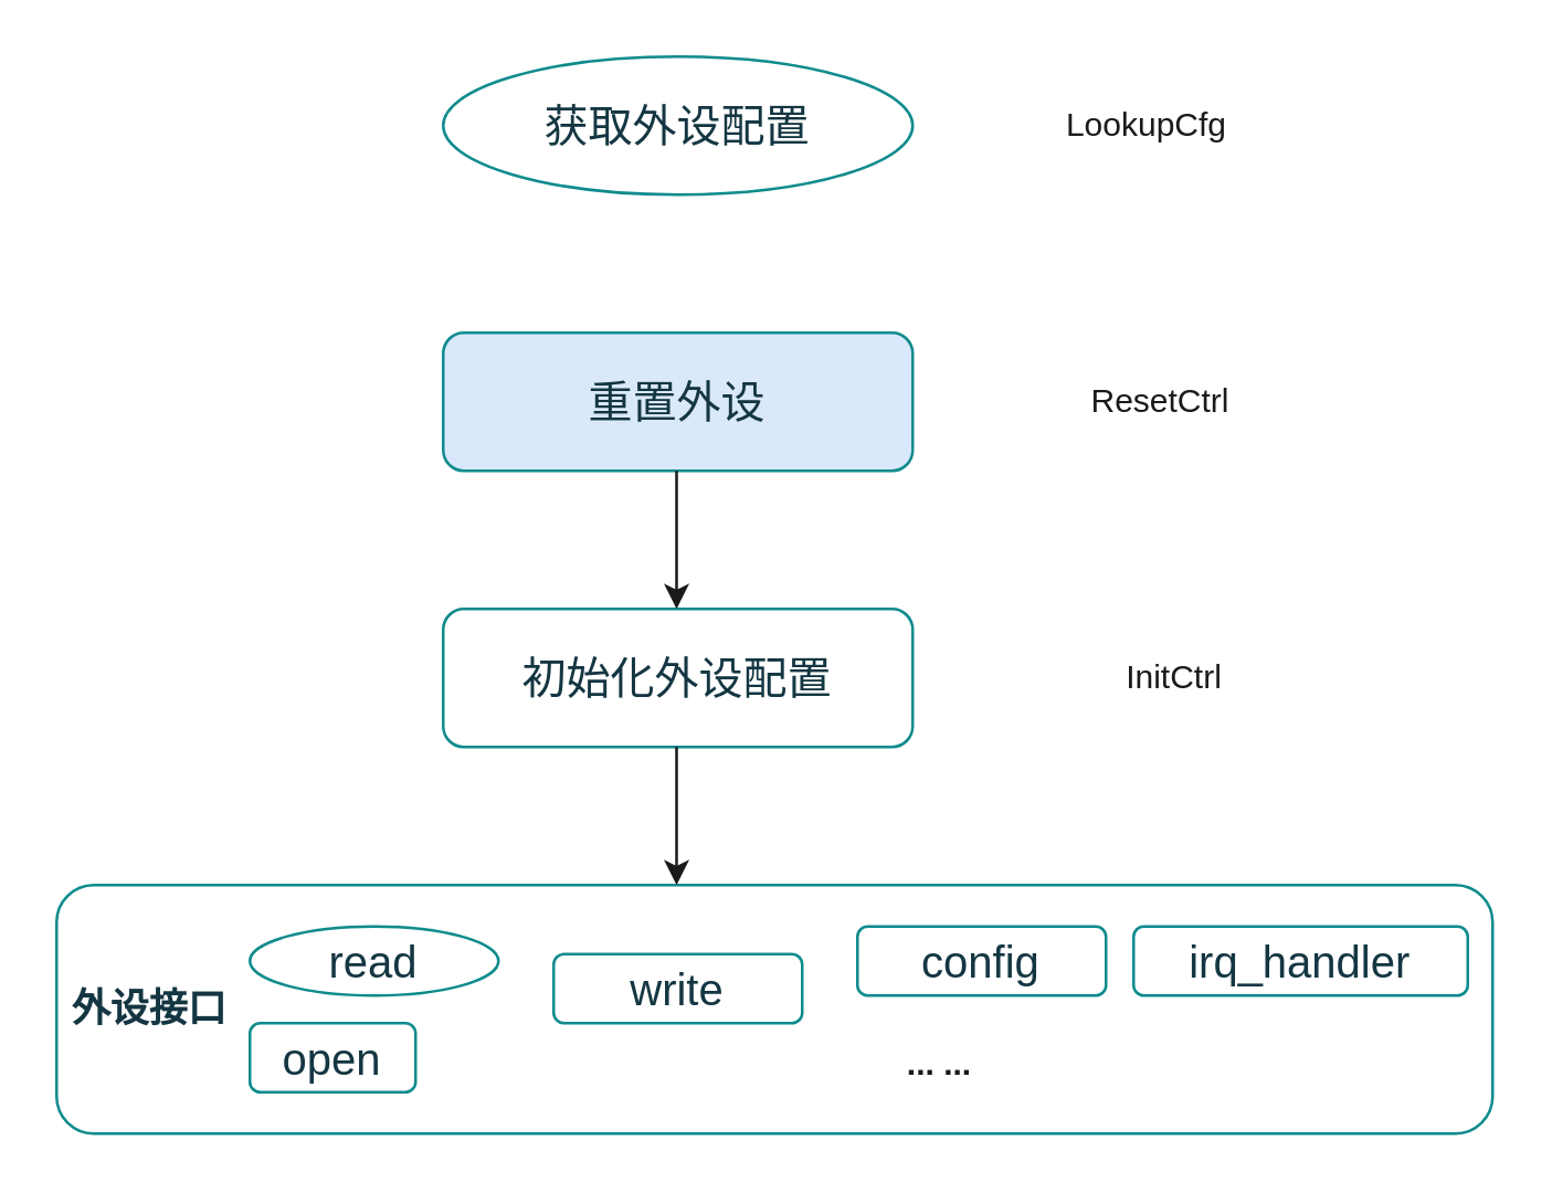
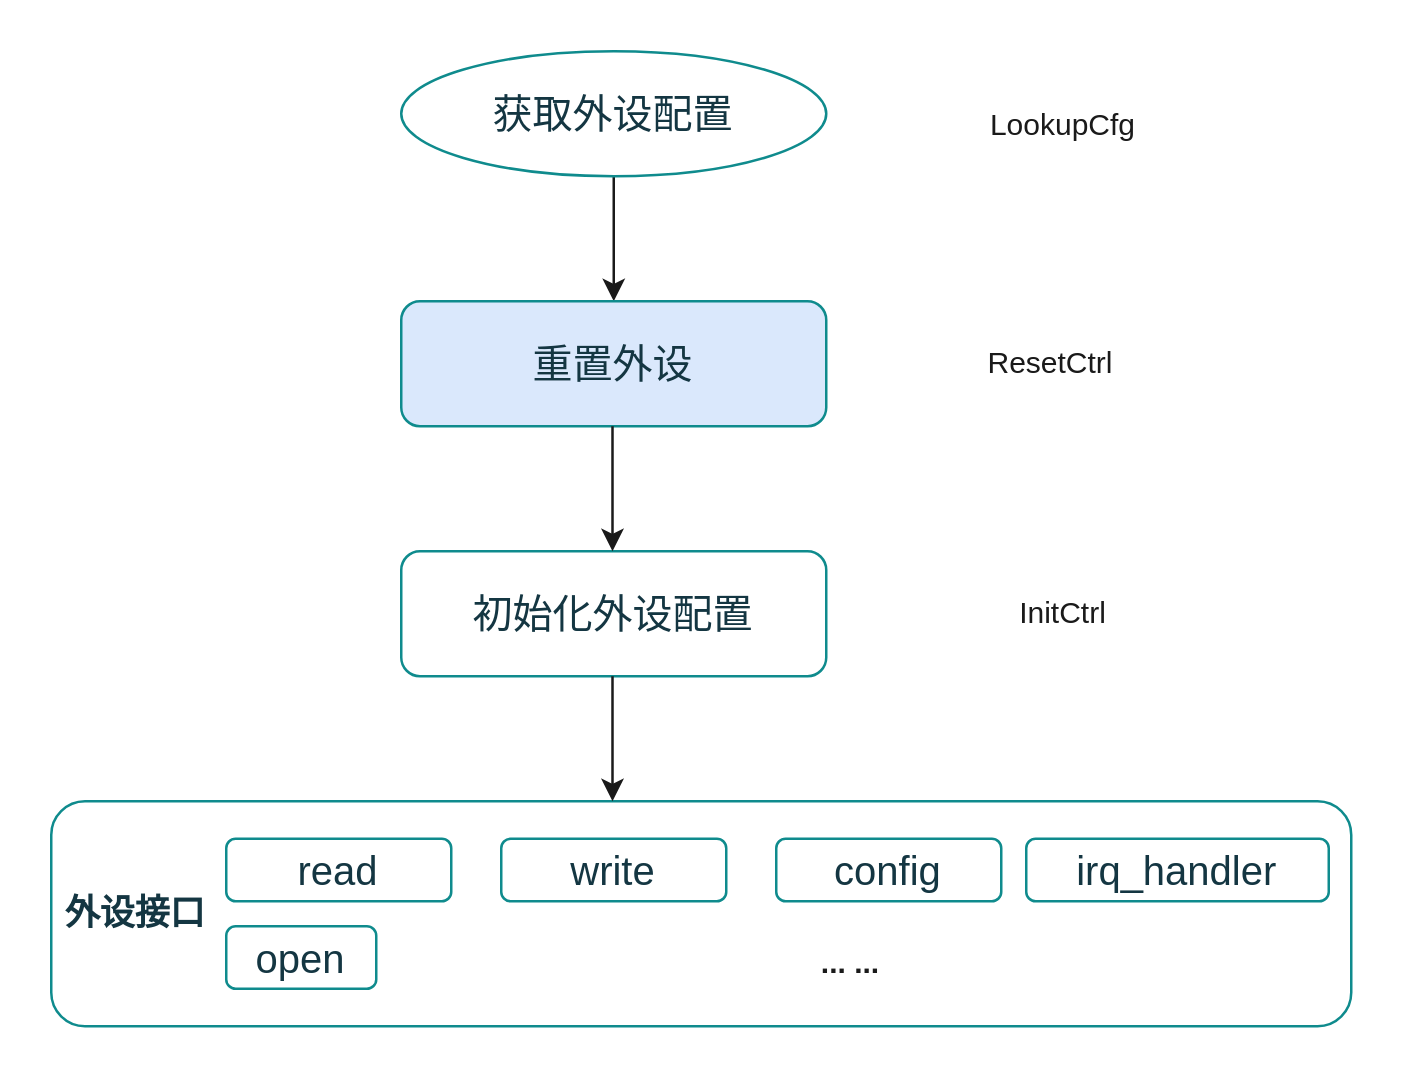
  <mxCell id="0" />
  <mxCell id="1" parent="0" />
+ <mxCell id="2" style="edgeStyle=orthogonalEdgeStyle;rounded=0;orthogonalLoop=1;jettySize=auto;html=1;exitX=0.5;exitY=1;exitDx=0;exitDy=0;entryX=0.5;entryY=0;entryDx=0;entryDy=0;fontColor=#1A1A1A;strokeColor=#1A1A1A;" edge="1" parent="1" source="3" target="4"><mxGeometry relative="1" as="geometry" /></mxCell>
  <mxCell id="3" value="&lt;span style=&quot;font-size: 16px&quot;&gt;获取外设配置&lt;/span&gt;" style="ellipse;whiteSpace=wrap;html=1;sketch=0;fontColor=#143642;strokeColor=#0F8B8D;fillColor=#FFFFFF;" vertex="1" parent="1"><mxGeometry x="160" y="20" width="170" height="50" as="geometry" /></mxCell>
  <mxCell id="4" value="&lt;span style=&quot;font-size: 16px&quot;&gt;重置外设&lt;/span&gt;" style="rounded=1;whiteSpace=wrap;html=1;sketch=0;fontColor=#143642;strokeColor=#0F8B8D;fillColor=#dae8fc;" vertex="1" parent="1"><mxGeometry x="160" y="120" width="170" height="50" as="geometry" /></mxCell>
  <mxCell id="5" value="&lt;span style=&quot;font-size: 16px&quot;&gt;初始化外设配置&lt;/span&gt;" style="rounded=1;whiteSpace=wrap;html=1;sketch=0;fontColor=#143642;strokeColor=#0F8B8D;fillColor=#FFFFFF;" vertex="1" parent="1"><mxGeometry x="160" y="220" width="170" height="50" as="geometry" /></mxCell>
  <mxCell id="6" value="&lt;b&gt;&lt;font style=&quot;font-size: 14px&quot;&gt;&amp;nbsp;外设接口&lt;/font&gt;&lt;/b&gt;" style="rounded=1;whiteSpace=wrap;html=1;sketch=0;fontColor=#143642;strokeColor=#0F8B8D;fillColor=#FFFFFF;align=left;" vertex="1" parent="1"><mxGeometry y="320" width="520" height="90" as="geometry" x="20" /></mxCell>
- <mxCell id="7" value="&lt;span style=&quot;font-size: 16px&quot;&gt;read&lt;/span&gt;" style="ellipse;whiteSpace=wrap;html=1;sketch=0;fontColor=#143642;strokeColor=#0F8B8D;fillColor=#FFFFFF;" vertex="1" parent="1"><mxGeometry x="90" y="335" width="90" height="25" as="geometry" /></mxCell>
- <mxCell id="8" value="&lt;span style=&quot;font-size: 16px&quot;&gt;write&lt;/span&gt;" style="rounded=1;whiteSpace=wrap;html=1;sketch=0;fontColor=#143642;strokeColor=#0F8B8D;fillColor=#FFFFFF;" vertex="1" parent="1"><mxGeometry x="200" y="345" width="90" height="25" as="geometry" /></mxCell>
+ <mxCell id="7" value="&lt;span style=&quot;font-size: 16px&quot;&gt;read&lt;/span&gt;" style="rounded=1;whiteSpace=wrap;html=1;sketch=0;fontColor=#143642;strokeColor=#0F8B8D;fillColor=#FFFFFF;" vertex="1" parent="1"><mxGeometry x="90" y="335" width="90" height="25" as="geometry" /></mxCell>
+ <mxCell id="8" value="&lt;span style=&quot;font-size: 16px&quot;&gt;write&lt;/span&gt;" style="rounded=1;whiteSpace=wrap;html=1;sketch=0;fontColor=#143642;strokeColor=#0F8B8D;fillColor=#FFFFFF;" vertex="1" parent="1"><mxGeometry x="200" y="335" width="90" height="25" as="geometry" /></mxCell>
  <mxCell id="9" value="&lt;span style=&quot;font-size: 16px&quot;&gt;config&lt;/span&gt;" style="rounded=1;whiteSpace=wrap;html=1;sketch=0;fontColor=#143642;strokeColor=#0F8B8D;fillColor=#FFFFFF;" vertex="1" parent="1"><mxGeometry x="310" y="335" width="90" height="25" as="geometry" /></mxCell>
  <mxCell id="10" value="&lt;span style=&quot;font-size: 16px&quot;&gt;irq_handler&lt;/span&gt;" style="rounded=1;whiteSpace=wrap;html=1;sketch=0;fontColor=#143642;strokeColor=#0F8B8D;fillColor=#FFFFFF;" vertex="1" parent="1"><mxGeometry x="410" y="335" width="121" height="25" as="geometry" /></mxCell>
  <mxCell id="11" value="&lt;span style=&quot;font-size: 16px&quot;&gt;open&lt;/span&gt;" style="rounded=1;whiteSpace=wrap;html=1;sketch=0;fontColor=#143642;strokeColor=#0F8B8D;fillColor=#FFFFFF;" vertex="1" parent="1"><mxGeometry x="90" y="370" width="60" height="25" as="geometry" /></mxCell>
  <mxCell id="12" value="&lt;font color=&quot;#1a1a1a&quot;&gt;&lt;b&gt;... ...&lt;/b&gt;&lt;/font&gt;" style="text;html=1;strokeColor=none;fillColor=none;align=center;verticalAlign=middle;whiteSpace=wrap;rounded=0;" vertex="1" parent="1"><mxGeometry x="310" y="375" width="60" height="20" as="geometry" /></mxCell>
  <mxCell id="13" style="edgeStyle=orthogonalEdgeStyle;rounded=0;orthogonalLoop=1;jettySize=auto;html=1;exitX=0.5;exitY=1;exitDx=0;exitDy=0;entryX=0.5;entryY=0;entryDx=0;entryDy=0;fontColor=#1A1A1A;strokeColor=#1A1A1A;" edge="1" parent="1"><mxGeometry relative="1" as="geometry"><mxPoint x="244.5" y="170" as="sourcePoint" /><mxPoint x="244.5" y="220" as="targetPoint" /><Array as="points"><mxPoint x="244.5" y="190" /><mxPoint x="244.5" y="190" /></Array></mxGeometry></mxCell>
  <mxCell id="14" style="edgeStyle=orthogonalEdgeStyle;rounded=0;orthogonalLoop=1;jettySize=auto;html=1;exitX=0.5;exitY=1;exitDx=0;exitDy=0;entryX=0.5;entryY=0;entryDx=0;entryDy=0;fontColor=#1A1A1A;strokeColor=#1A1A1A;" edge="1" parent="1"><mxGeometry relative="1" as="geometry"><mxPoint x="244.5" y="270" as="sourcePoint" /><mxPoint x="244.5" y="320" as="targetPoint" /><Array as="points"><mxPoint x="244.5" y="290" /><mxPoint x="244.5" y="290" /></Array></mxGeometry></mxCell>
- <mxCell id="15" value="LookupCfg" style="text;html=1;strokeColor=none;fillColor=none;align=center;verticalAlign=middle;whiteSpace=wrap;rounded=0;fontColor=#1A1A1A;" vertex="1" parent="1"><mxGeometry x="350" y="35" width="130" height="20" as="geometry" /></mxCell>
+ <mxCell id="15" value="LookupCfg" style="text;html=1;strokeColor=none;fillColor=none;align=center;verticalAlign=middle;whiteSpace=wrap;rounded=0;fontColor=#1A1A1A;" vertex="1" parent="1"><mxGeometry x="360" y="40" width="130" height="20" as="geometry" /></mxCell>
  <mxCell id="16" value="ResetCtrl" style="text;html=1;strokeColor=none;fillColor=none;align=center;verticalAlign=middle;whiteSpace=wrap;rounded=0;fontColor=#1A1A1A;" vertex="1" parent="1"><mxGeometry x="350" y="135" width="140" height="20" as="geometry" /></mxCell>
  <mxCell id="17" value="InitCtrl" style="text;html=1;strokeColor=none;fillColor=none;align=center;verticalAlign=middle;whiteSpace=wrap;rounded=0;fontColor=#1A1A1A;" vertex="1" parent="1"><mxGeometry x="350" y="235" width="150" height="20" as="geometry" /></mxCell>
